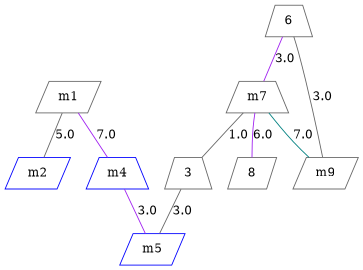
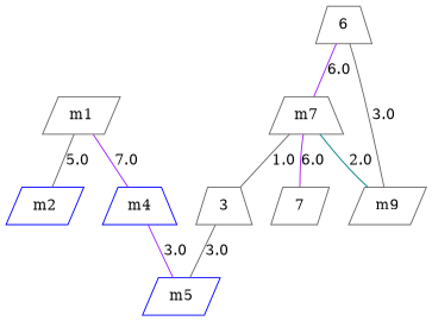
  strict graph {
    node [color=gray40 shape=parallelogram]
    edge [color=gray40]
    n1 [label=m1]
    n2 [color=blue label=m2]
    n3 [color=blue label=m4 shape=trapezium]
    n4 [color=blue label=m5]
    3 [shape=trapezium]
    6 [shape=trapezium]
    n7 [label=m7 shape=trapezium]
    n8 [label=m9]
-   8
+   8 [label=7]
    n1 -- n2 [label=5.0]
    n1 -- n3 [color=purple label=7.0]
    n3 -- n4 [color=purple label=3.0]
    3 -- n4 [label=3.0]
-   6 -- n7 [color=purple label=3.0]
+   6 -- n7 [color=purple label=6.0]
    6 -- n8 [label=3.0]
    n7 -- 3 [label=1.0]
-   n7 -- n8 [color=teal label=7.0]
+   n7 -- n8 [color=teal label=2.0]
    n7 -- 8 [color=purple label=6.0]
  }
